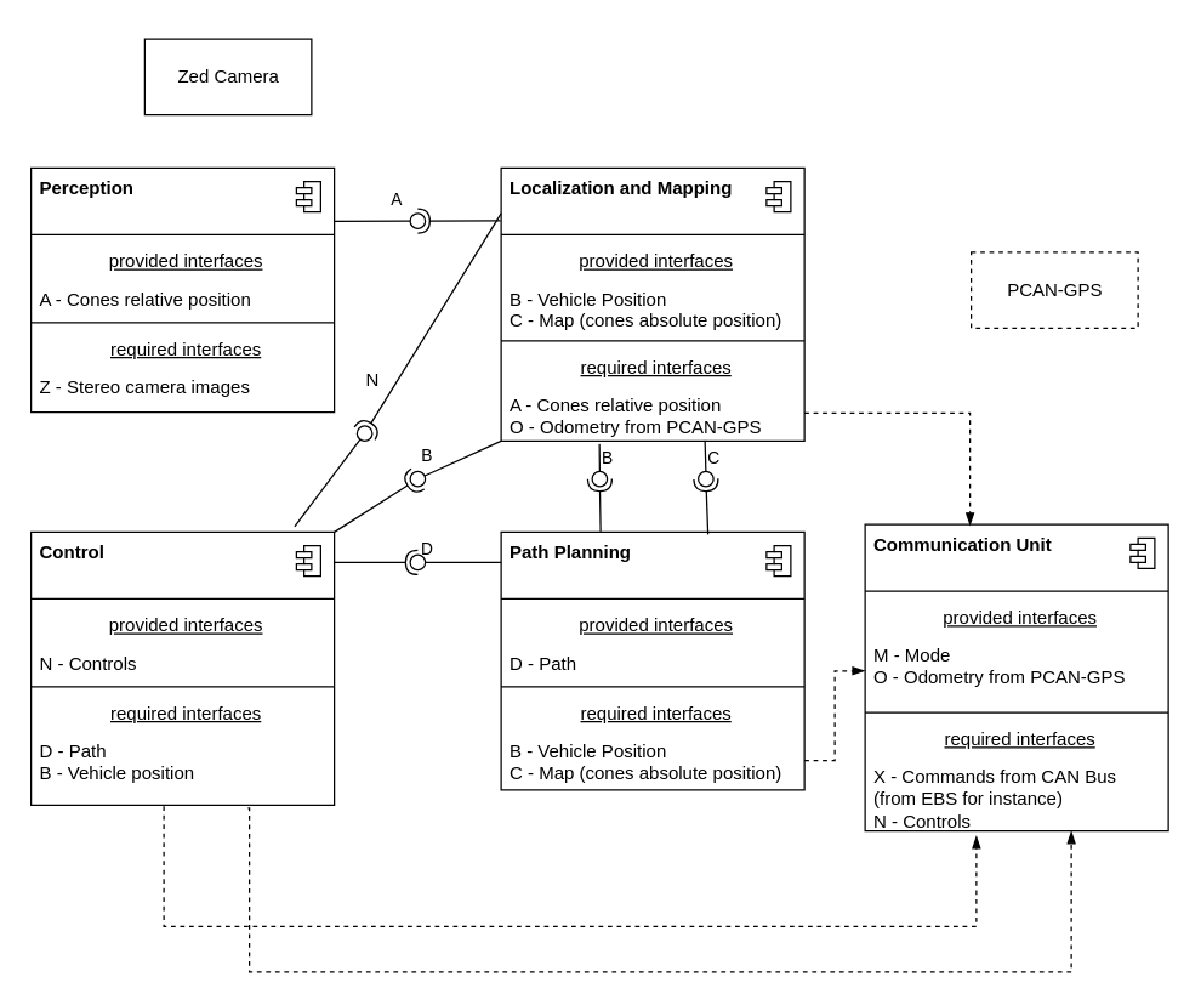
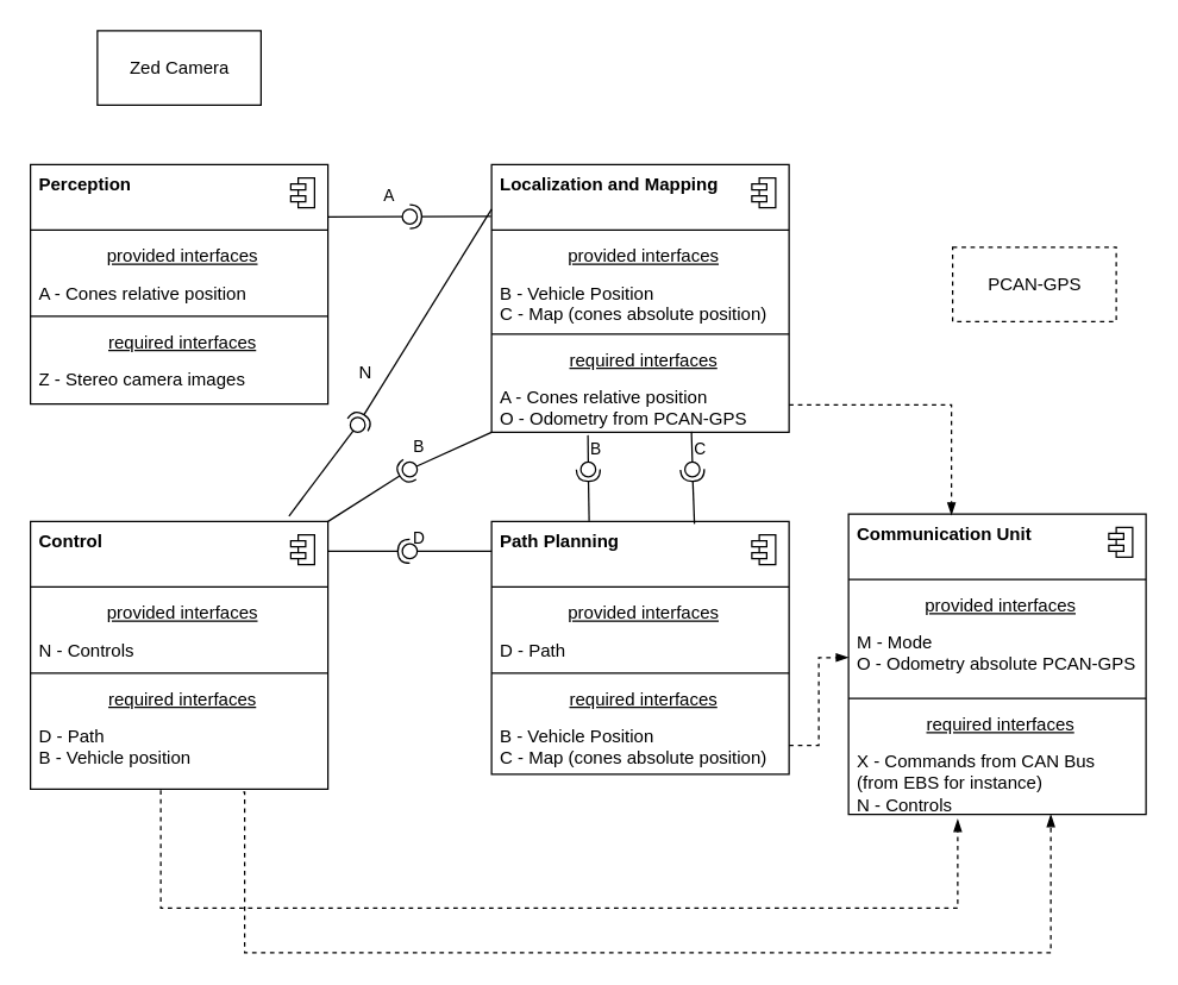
  <mxCell id="0" />
  <mxCell id="1" parent="0" />
  <mxCell id="2" value="" style="fontStyle=1;align=center;verticalAlign=top;childLayout=stackLayout;horizontal=1;horizontalStack=0;resizeParent=1;resizeParentMax=0;resizeLast=0;marginBottom=0;" parent="1" vertex="1"><mxGeometry x="20" y="110" width="200" height="161" as="geometry" /></mxCell>
  <mxCell id="3" value="&lt;b&gt;Perception&lt;/b&gt;" style="html=1;align=left;spacingLeft=4;verticalAlign=top;strokeColor=none;fillColor=none;" parent="2" vertex="1"><mxGeometry width="200" height="40" as="geometry" /></mxCell>
  <mxCell id="4" value="" style="shape=module;jettyWidth=10;jettyHeight=4;" parent="3" vertex="1"><mxGeometry x="1" width="16" height="20" relative="1" as="geometry"><mxPoint x="-25" y="9" as="offset" /></mxGeometry></mxCell>
  <mxCell id="5" value="" style="line;strokeWidth=1;fillColor=none;align=left;verticalAlign=middle;spacingTop=-1;spacingLeft=3;spacingRight=3;rotatable=0;labelPosition=right;points=[];portConstraint=eastwest;" parent="2" vertex="1"><mxGeometry y="40" width="200" height="8" as="geometry" /></mxCell>
  <mxCell id="6" value="&lt;u&gt;provided interfaces&lt;/u&gt;" style="html=1;align=center;spacingLeft=4;verticalAlign=top;strokeColor=none;fillColor=none;" parent="2" vertex="1"><mxGeometry y="48" width="200" height="25" as="geometry" /></mxCell>
  <mxCell id="7" value="A - Cones relative position" style="html=1;align=left;spacingLeft=4;verticalAlign=top;strokeColor=none;fillColor=none;" parent="2" vertex="1"><mxGeometry y="73" width="200" height="25" as="geometry" /></mxCell>
  <mxCell id="8" value="" style="line;strokeWidth=1;fillColor=none;align=left;verticalAlign=middle;spacingTop=-1;spacingLeft=3;spacingRight=3;rotatable=0;labelPosition=right;points=[];portConstraint=eastwest;" parent="2" vertex="1"><mxGeometry y="98" width="200" height="8" as="geometry" /></mxCell>
  <mxCell id="9" value="&lt;u&gt;required interfaces&lt;/u&gt;" style="html=1;align=center;spacingLeft=4;verticalAlign=top;strokeColor=none;fillColor=none;" parent="2" vertex="1"><mxGeometry y="106" width="200" height="25" as="geometry" /></mxCell>
  <mxCell id="10" value="Z - Stereo camera images" style="html=1;align=left;spacingLeft=4;verticalAlign=top;strokeColor=none;fillColor=none;" parent="2" vertex="1"><mxGeometry y="131" width="200" height="30" as="geometry" /></mxCell>
  <mxCell id="11" value="" style="fontStyle=1;align=center;verticalAlign=top;childLayout=stackLayout;horizontal=1;horizontalStack=0;resizeParent=1;resizeParentMax=0;resizeLast=0;marginBottom=0;" parent="1" vertex="1"><mxGeometry x="330" y="110" width="200" height="180" as="geometry" /></mxCell>
  <mxCell id="12" value="&lt;b&gt;Localization and Mapping&lt;/b&gt;" style="html=1;align=left;spacingLeft=4;verticalAlign=top;strokeColor=none;fillColor=none;" parent="11" vertex="1"><mxGeometry width="200" height="40" as="geometry" /></mxCell>
  <mxCell id="13" value="" style="shape=module;jettyWidth=10;jettyHeight=4;" parent="12" vertex="1"><mxGeometry x="1" width="16" height="20" relative="1" as="geometry"><mxPoint x="-25" y="9" as="offset" /></mxGeometry></mxCell>
  <mxCell id="14" value="" style="line;strokeWidth=1;fillColor=none;align=left;verticalAlign=middle;spacingTop=-1;spacingLeft=3;spacingRight=3;rotatable=0;labelPosition=right;points=[];portConstraint=eastwest;" parent="11" vertex="1"><mxGeometry y="40" width="200" height="8" as="geometry" /></mxCell>
  <mxCell id="15" value="&lt;u&gt;provided interfaces&lt;/u&gt;" style="html=1;align=center;spacingLeft=4;verticalAlign=top;strokeColor=none;fillColor=none;" parent="11" vertex="1"><mxGeometry y="48" width="200" height="25" as="geometry" /></mxCell>
  <mxCell id="16" value="B - Vehicle Position&lt;br&gt;C - Map (cones absolute position)" style="html=1;align=left;spacingLeft=4;verticalAlign=top;strokeColor=none;fillColor=none;" parent="11" vertex="1"><mxGeometry y="73" width="200" height="37" as="geometry" /></mxCell>
  <mxCell id="17" value="" style="line;strokeWidth=1;fillColor=none;align=left;verticalAlign=middle;spacingTop=-1;spacingLeft=3;spacingRight=3;rotatable=0;labelPosition=right;points=[];portConstraint=eastwest;" parent="11" vertex="1"><mxGeometry y="110" width="200" height="8" as="geometry" /></mxCell>
  <mxCell id="18" value="&lt;u&gt;required interfaces&lt;/u&gt;" style="html=1;align=center;spacingLeft=4;verticalAlign=top;strokeColor=none;fillColor=none;" parent="11" vertex="1"><mxGeometry y="118" width="200" height="25" as="geometry" /></mxCell>
  <mxCell id="19" value="A - Cones relative position&lt;br&gt;O - Odometry from PCAN-GPS" style="html=1;align=left;spacingLeft=4;verticalAlign=top;strokeColor=none;fillColor=none;" parent="11" vertex="1"><mxGeometry y="143" width="200" height="37" as="geometry" /></mxCell>
  <mxCell id="20" value="" style="fontStyle=1;align=center;verticalAlign=top;childLayout=stackLayout;horizontal=1;horizontalStack=0;resizeParent=1;resizeParentMax=0;resizeLast=0;marginBottom=0;" parent="1" vertex="1"><mxGeometry x="20" y="350" width="200" height="180" as="geometry" /></mxCell>
  <mxCell id="21" value="&lt;b&gt;Control&lt;/b&gt;" style="html=1;align=left;spacingLeft=4;verticalAlign=top;strokeColor=none;fillColor=none;" parent="20" vertex="1"><mxGeometry width="200" height="40" as="geometry" /></mxCell>
  <mxCell id="22" value="" style="shape=module;jettyWidth=10;jettyHeight=4;" parent="21" vertex="1"><mxGeometry x="1" width="16" height="20" relative="1" as="geometry"><mxPoint x="-25" y="9" as="offset" /></mxGeometry></mxCell>
  <mxCell id="23" value="" style="line;strokeWidth=1;fillColor=none;align=left;verticalAlign=middle;spacingTop=-1;spacingLeft=3;spacingRight=3;rotatable=0;labelPosition=right;points=[];portConstraint=eastwest;" parent="20" vertex="1"><mxGeometry y="40" width="200" height="8" as="geometry" /></mxCell>
  <mxCell id="24" value="&lt;u&gt;provided interfaces&lt;/u&gt;" style="html=1;align=center;spacingLeft=4;verticalAlign=top;strokeColor=none;fillColor=none;" parent="20" vertex="1"><mxGeometry y="48" width="200" height="25" as="geometry" /></mxCell>
  <mxCell id="25" value="N - Controls" style="html=1;align=left;spacingLeft=4;verticalAlign=top;strokeColor=none;fillColor=none;" parent="20" vertex="1"><mxGeometry y="73" width="200" height="25" as="geometry" /></mxCell>
  <mxCell id="26" value="" style="line;strokeWidth=1;fillColor=none;align=left;verticalAlign=middle;spacingTop=-1;spacingLeft=3;spacingRight=3;rotatable=0;labelPosition=right;points=[];portConstraint=eastwest;" parent="20" vertex="1"><mxGeometry y="98" width="200" height="8" as="geometry" /></mxCell>
  <mxCell id="27" value="&lt;u&gt;required interfaces&lt;/u&gt;" style="html=1;align=center;spacingLeft=4;verticalAlign=top;strokeColor=none;fillColor=none;" parent="20" vertex="1"><mxGeometry y="106" width="200" height="25" as="geometry" /></mxCell>
  <mxCell id="28" value="D - Path&amp;nbsp;&lt;br&gt;B - Vehicle position" style="html=1;align=left;spacingLeft=4;verticalAlign=top;strokeColor=none;fillColor=none;" parent="20" vertex="1"><mxGeometry y="131" width="200" height="49" as="geometry" /></mxCell>
  <mxCell id="29" value="" style="fontStyle=1;align=center;verticalAlign=top;childLayout=stackLayout;horizontal=1;horizontalStack=0;resizeParent=1;resizeParentMax=0;resizeLast=0;marginBottom=0;" parent="1" vertex="1"><mxGeometry x="330" y="350" width="200" height="170" as="geometry" /></mxCell>
  <mxCell id="30" value="&lt;b&gt;Path Planning&lt;/b&gt;" style="html=1;align=left;spacingLeft=4;verticalAlign=top;strokeColor=none;fillColor=none;" parent="29" vertex="1"><mxGeometry width="200" height="40" as="geometry" /></mxCell>
  <mxCell id="31" value="" style="shape=module;jettyWidth=10;jettyHeight=4;" parent="30" vertex="1"><mxGeometry x="1" width="16" height="20" relative="1" as="geometry"><mxPoint x="-25" y="9" as="offset" /></mxGeometry></mxCell>
  <mxCell id="32" value="" style="line;strokeWidth=1;fillColor=none;align=left;verticalAlign=middle;spacingTop=-1;spacingLeft=3;spacingRight=3;rotatable=0;labelPosition=right;points=[];portConstraint=eastwest;" parent="29" vertex="1"><mxGeometry y="40" width="200" height="8" as="geometry" /></mxCell>
  <mxCell id="33" value="&lt;u&gt;provided interfaces&lt;/u&gt;" style="html=1;align=center;spacingLeft=4;verticalAlign=top;strokeColor=none;fillColor=none;" parent="29" vertex="1"><mxGeometry y="48" width="200" height="25" as="geometry" /></mxCell>
  <mxCell id="34" value="D - Path" style="html=1;align=left;spacingLeft=4;verticalAlign=top;strokeColor=none;fillColor=none;" parent="29" vertex="1"><mxGeometry y="73" width="200" height="25" as="geometry" /></mxCell>
  <mxCell id="35" value="" style="line;strokeWidth=1;fillColor=none;align=left;verticalAlign=middle;spacingTop=-1;spacingLeft=3;spacingRight=3;rotatable=0;labelPosition=right;points=[];portConstraint=eastwest;" parent="29" vertex="1"><mxGeometry y="98" width="200" height="8" as="geometry" /></mxCell>
  <mxCell id="36" value="&lt;u&gt;required interfaces&lt;/u&gt;" style="html=1;align=center;spacingLeft=4;verticalAlign=top;strokeColor=none;fillColor=none;" parent="29" vertex="1"><mxGeometry y="106" width="200" height="25" as="geometry" /></mxCell>
  <mxCell id="37" value="B - Vehicle Position&lt;br&gt;C - Map (cones absolute position)" style="html=1;align=left;spacingLeft=4;verticalAlign=top;strokeColor=none;fillColor=none;" parent="29" vertex="1"><mxGeometry y="131" width="200" height="39" as="geometry" /></mxCell>
- <mxCell id="38" value="Zed Camera" style="html=1;" parent="1" vertex="1"><mxGeometry x="95" y="25" width="110" height="50" as="geometry" /></mxCell>
+ <mxCell id="38" value="Zed Camera" style="html=1;" parent="1" vertex="1"><mxGeometry x="65" y="20" width="110" height="50" as="geometry" /></mxCell>
  <mxCell id="39" value="PCAN-GPS" style="html=1;dashed=1;" parent="1" vertex="1"><mxGeometry x="640" y="165.5" width="110" height="50" as="geometry" /></mxCell>
  <mxCell id="40" value="" style="rounded=0;orthogonalLoop=1;jettySize=auto;html=1;endArrow=none;endFill=0;sketch=0;sourcePerimeterSpacing=0;targetPerimeterSpacing=0;exitX=1;exitY=0.88;exitDx=0;exitDy=0;exitPerimeter=0;" parent="1" source="3" target="43" edge="1"><mxGeometry relative="1" as="geometry"><mxPoint x="255" y="145" as="sourcePoint" /></mxGeometry></mxCell>
  <mxCell id="41" value="A" style="edgeLabel;html=1;align=center;verticalAlign=middle;resizable=0;points=[];" parent="40" vertex="1" connectable="0"><mxGeometry x="0.312" y="-2" relative="1" as="geometry"><mxPoint x="7" y="-17" as="offset" /></mxGeometry></mxCell>
  <mxCell id="42" value="" style="rounded=0;orthogonalLoop=1;jettySize=auto;html=1;endArrow=halfCircle;endFill=0;entryX=0.5;entryY=0.5;endSize=6;strokeWidth=1;sketch=0;exitX=-0.002;exitY=0.87;exitDx=0;exitDy=0;exitPerimeter=0;" parent="1" source="12" target="43" edge="1"><mxGeometry relative="1" as="geometry"><mxPoint x="295" y="145" as="sourcePoint" /></mxGeometry></mxCell>
  <mxCell id="43" value="" style="ellipse;whiteSpace=wrap;html=1;align=center;aspect=fixed;resizable=0;points=[];outlineConnect=0;sketch=0;" parent="1" vertex="1"><mxGeometry x="270" y="140" width="10" height="10" as="geometry" /></mxCell>
  <mxCell id="44" value="" style="rounded=0;orthogonalLoop=1;jettySize=auto;html=1;endArrow=none;endFill=0;sketch=0;sourcePerimeterSpacing=0;targetPerimeterSpacing=0;exitX=0.672;exitY=0.989;exitDx=0;exitDy=0;exitPerimeter=0;" parent="1" source="19" target="47" edge="1"><mxGeometry relative="1" as="geometry"><mxPoint x="445" y="315" as="sourcePoint" /></mxGeometry></mxCell>
  <mxCell id="45" value="C" style="edgeLabel;html=1;align=center;verticalAlign=middle;resizable=0;points=[];" parent="44" vertex="1" connectable="0"><mxGeometry x="-0.246" y="-1" relative="1" as="geometry"><mxPoint x="6" y="3" as="offset" /></mxGeometry></mxCell>
  <mxCell id="46" value="" style="rounded=0;orthogonalLoop=1;jettySize=auto;html=1;endArrow=halfCircle;endFill=0;entryX=0.5;entryY=0.5;endSize=6;strokeWidth=1;sketch=0;exitX=0.682;exitY=0.04;exitDx=0;exitDy=0;exitPerimeter=0;" parent="1" source="30" target="47" edge="1"><mxGeometry relative="1" as="geometry"><mxPoint x="485" y="315" as="sourcePoint" /></mxGeometry></mxCell>
  <mxCell id="47" value="" style="ellipse;whiteSpace=wrap;html=1;align=center;aspect=fixed;resizable=0;points=[];outlineConnect=0;sketch=0;" parent="1" vertex="1"><mxGeometry x="460" y="310" width="10" height="10" as="geometry" /></mxCell>
  <mxCell id="48" value="" style="rounded=0;orthogonalLoop=1;jettySize=auto;html=1;endArrow=none;endFill=0;sketch=0;sourcePerimeterSpacing=0;targetPerimeterSpacing=0;exitX=0.324;exitY=1.054;exitDx=0;exitDy=0;exitPerimeter=0;" parent="1" source="19" target="51" edge="1"><mxGeometry relative="1" as="geometry"><mxPoint x="375" y="315" as="sourcePoint" /></mxGeometry></mxCell>
  <mxCell id="49" value="B" style="edgeLabel;html=1;align=center;verticalAlign=middle;resizable=0;points=[];" parent="48" vertex="1" connectable="0"><mxGeometry x="0.421" y="-1" relative="1" as="geometry"><mxPoint x="6" y="-5" as="offset" /></mxGeometry></mxCell>
  <mxCell id="50" value="" style="rounded=0;orthogonalLoop=1;jettySize=auto;html=1;endArrow=halfCircle;endFill=0;entryX=0.5;entryY=0.5;endSize=6;strokeWidth=1;sketch=0;exitX=0.328;exitY=-0.01;exitDx=0;exitDy=0;exitPerimeter=0;" parent="1" source="30" target="51" edge="1"><mxGeometry relative="1" as="geometry"><mxPoint x="415" y="315" as="sourcePoint" /></mxGeometry></mxCell>
  <mxCell id="51" value="" style="ellipse;whiteSpace=wrap;html=1;align=center;aspect=fixed;resizable=0;points=[];outlineConnect=0;sketch=0;" parent="1" vertex="1"><mxGeometry x="390" y="310" width="10" height="10" as="geometry" /></mxCell>
  <mxCell id="52" value="" style="rounded=0;orthogonalLoop=1;jettySize=auto;html=1;endArrow=none;endFill=0;sketch=0;sourcePerimeterSpacing=0;targetPerimeterSpacing=0;exitX=0;exitY=1;exitDx=0;exitDy=0;" parent="1" source="19" target="55" edge="1"><mxGeometry relative="1" as="geometry"><mxPoint x="255" y="315" as="sourcePoint" /></mxGeometry></mxCell>
  <mxCell id="53" value="B" style="edgeLabel;html=1;align=center;verticalAlign=middle;resizable=0;points=[];" parent="52" vertex="1" connectable="0"><mxGeometry x="0.712" relative="1" as="geometry"><mxPoint x="-7" y="-10" as="offset" /></mxGeometry></mxCell>
  <mxCell id="54" value="" style="rounded=0;orthogonalLoop=1;jettySize=auto;html=1;endArrow=halfCircle;endFill=0;entryX=0.5;entryY=0.5;endSize=6;strokeWidth=1;sketch=0;exitX=1;exitY=0;exitDx=0;exitDy=0;" parent="1" source="21" target="55" edge="1"><mxGeometry relative="1" as="geometry"><mxPoint x="295" y="315" as="sourcePoint" /></mxGeometry></mxCell>
  <mxCell id="55" value="" style="ellipse;whiteSpace=wrap;html=1;align=center;aspect=fixed;resizable=0;points=[];outlineConnect=0;sketch=0;" parent="1" vertex="1"><mxGeometry x="270" y="310" width="10" height="10" as="geometry" /></mxCell>
  <mxCell id="56" value="" style="rounded=0;orthogonalLoop=1;jettySize=auto;html=1;endArrow=none;endFill=0;sketch=0;sourcePerimeterSpacing=0;targetPerimeterSpacing=0;exitX=0;exitY=0.5;exitDx=0;exitDy=0;" parent="1" source="30" target="59" edge="1"><mxGeometry relative="1" as="geometry"><mxPoint x="255" y="370" as="sourcePoint" /></mxGeometry></mxCell>
  <mxCell id="57" value="D" style="edgeLabel;html=1;align=center;verticalAlign=middle;resizable=0;points=[];" parent="56" vertex="1" connectable="0"><mxGeometry x="0.627" y="-1" relative="1" as="geometry"><mxPoint x="-9" y="-9" as="offset" /></mxGeometry></mxCell>
  <mxCell id="58" value="" style="rounded=0;orthogonalLoop=1;jettySize=auto;html=1;endArrow=halfCircle;endFill=0;entryX=0.5;entryY=0.5;endSize=6;strokeWidth=1;sketch=0;exitX=1;exitY=0.5;exitDx=0;exitDy=0;" parent="1" source="21" target="59" edge="1"><mxGeometry relative="1" as="geometry"><mxPoint x="295" y="370" as="sourcePoint" /></mxGeometry></mxCell>
  <mxCell id="59" value="" style="ellipse;whiteSpace=wrap;html=1;align=center;aspect=fixed;resizable=0;points=[];outlineConnect=0;sketch=0;" parent="1" vertex="1"><mxGeometry x="270" y="365" width="10" height="10" as="geometry" /></mxCell>
  <mxCell id="60" value="" style="rounded=0;orthogonalLoop=1;jettySize=auto;html=1;endArrow=none;endFill=0;sketch=0;sourcePerimeterSpacing=0;targetPerimeterSpacing=0;exitX=0.869;exitY=-0.091;exitDx=0;exitDy=0;exitPerimeter=0;" parent="1" source="21" target="62" edge="1"><mxGeometry relative="1" as="geometry"><mxPoint x="220" y="295" as="sourcePoint" /></mxGeometry></mxCell>
  <mxCell id="61" value="" style="rounded=0;orthogonalLoop=1;jettySize=auto;html=1;endArrow=halfCircle;endFill=0;entryX=0.5;entryY=0.5;endSize=6;strokeWidth=1;sketch=0;exitX=0;exitY=0.75;exitDx=0;exitDy=0;" parent="1" source="12" target="62" edge="1"><mxGeometry relative="1" as="geometry"><mxPoint x="260" y="295" as="sourcePoint" /></mxGeometry></mxCell>
  <mxCell id="62" value="" style="ellipse;whiteSpace=wrap;html=1;align=center;aspect=fixed;resizable=0;points=[];outlineConnect=0;sketch=0;" parent="1" vertex="1"><mxGeometry x="235" y="280" width="10" height="10" as="geometry" /></mxCell>
  <mxCell id="63" value="N" style="text;html=1;align=center;verticalAlign=middle;resizable=0;points=[];autosize=1;strokeColor=none;fillColor=none;" parent="1" vertex="1"><mxGeometry x="230" y="235" width="30" height="30" as="geometry" /></mxCell>
  <mxCell id="64" value="" style="fontStyle=1;align=center;verticalAlign=top;childLayout=stackLayout;horizontal=1;horizontalStack=0;resizeParent=1;resizeParentMax=0;resizeLast=0;marginBottom=0;" parent="1" vertex="1"><mxGeometry x="570" y="345" width="200" height="202" as="geometry" /></mxCell>
  <mxCell id="65" value="&lt;b&gt;Communication Unit&lt;/b&gt;" style="html=1;align=left;spacingLeft=4;verticalAlign=top;strokeColor=none;fillColor=none;" parent="64" vertex="1"><mxGeometry width="200" height="40" as="geometry" /></mxCell>
  <mxCell id="66" value="" style="shape=module;jettyWidth=10;jettyHeight=4;" parent="65" vertex="1"><mxGeometry x="1" width="16" height="20" relative="1" as="geometry"><mxPoint x="-25" y="9" as="offset" /></mxGeometry></mxCell>
  <mxCell id="67" value="" style="line;strokeWidth=1;fillColor=none;align=left;verticalAlign=middle;spacingTop=-1;spacingLeft=3;spacingRight=3;rotatable=0;labelPosition=right;points=[];portConstraint=eastwest;" parent="64" vertex="1"><mxGeometry y="40" width="200" height="8" as="geometry" /></mxCell>
  <mxCell id="68" value="&lt;u&gt;provided interfaces&lt;/u&gt;" style="html=1;align=center;spacingLeft=4;verticalAlign=top;strokeColor=none;fillColor=none;" parent="64" vertex="1"><mxGeometry y="48" width="200" height="25" as="geometry" /></mxCell>
- <mxCell id="69" value="M - Mode&lt;br&gt;O - Odometry from PCAN-GPS" style="html=1;align=left;spacingLeft=4;verticalAlign=top;strokeColor=none;fillColor=none;" parent="64" vertex="1"><mxGeometry y="73" width="200" height="47" as="geometry" /></mxCell>
+ <mxCell id="69" value="M - Mode&lt;br&gt;O - Odometry absolute PCAN-GPS" style="html=1;align=left;spacingLeft=4;verticalAlign=top;strokeColor=none;fillColor=none;" parent="64" vertex="1"><mxGeometry y="73" width="200" height="47" as="geometry" /></mxCell>
  <mxCell id="70" value="" style="line;strokeWidth=1;fillColor=none;align=left;verticalAlign=middle;spacingTop=-1;spacingLeft=3;spacingRight=3;rotatable=0;labelPosition=right;points=[];portConstraint=eastwest;" parent="64" vertex="1"><mxGeometry y="120" width="200" height="8" as="geometry" /></mxCell>
  <mxCell id="71" value="&lt;u&gt;required interfaces&lt;/u&gt;" style="html=1;align=center;spacingLeft=4;verticalAlign=top;strokeColor=none;fillColor=none;" parent="64" vertex="1"><mxGeometry y="128" width="200" height="25" as="geometry" /></mxCell>
  <mxCell id="72" value="X - Commands from CAN Bus &lt;br&gt;(from EBS for instance)&lt;br&gt;N - Controls" style="html=1;align=left;spacingLeft=4;verticalAlign=top;strokeColor=none;fillColor=none;" parent="64" vertex="1"><mxGeometry y="153" width="200" height="49" as="geometry" /></mxCell>
  <mxCell id="73" style="edgeStyle=orthogonalEdgeStyle;rounded=0;orthogonalLoop=1;jettySize=auto;html=1;entryX=0.367;entryY=1.065;entryDx=0;entryDy=0;entryPerimeter=0;dashed=1;endArrow=blockThin;endFill=1;exitX=0.438;exitY=1.014;exitDx=0;exitDy=0;exitPerimeter=0;" parent="1" source="28" target="72" edge="1"><mxGeometry relative="1" as="geometry"><mxPoint x="395" y="640" as="sourcePoint" /><mxPoint x="751" y="332" as="targetPoint" /><Array as="points"><mxPoint x="108" y="610" /><mxPoint x="643" y="610" /></Array></mxGeometry></mxCell>
  <mxCell id="74" style="edgeStyle=orthogonalEdgeStyle;rounded=0;orthogonalLoop=1;jettySize=auto;html=1;entryX=0;entryY=0.5;entryDx=0;entryDy=0;dashed=1;endArrow=blockThin;endFill=1;" parent="1" source="37" target="69" edge="1"><mxGeometry relative="1" as="geometry"><mxPoint x="405" y="650" as="sourcePoint" /><mxPoint x="761" y="342" as="targetPoint" /></mxGeometry></mxCell>
  <mxCell id="75" style="edgeStyle=orthogonalEdgeStyle;rounded=0;orthogonalLoop=1;jettySize=auto;html=1;entryX=0.346;entryY=0.017;entryDx=0;entryDy=0;entryPerimeter=0;dashed=1;endArrow=blockThin;endFill=1;" parent="1" source="19" target="65" edge="1"><mxGeometry relative="1" as="geometry" /></mxCell>
  <mxCell id="76" style="edgeStyle=orthogonalEdgeStyle;rounded=0;orthogonalLoop=1;jettySize=auto;html=1;entryX=0.68;entryY=1;entryDx=0;entryDy=0;entryPerimeter=0;exitX=0.715;exitY=1.041;exitDx=0;exitDy=0;exitPerimeter=0;dashed=1;endArrow=blockThin;endFill=1;" edge="1" parent="1" source="28" target="72"><mxGeometry relative="1" as="geometry"><Array as="points"><mxPoint x="164" y="532" /><mxPoint x="164" y="640" /><mxPoint x="706" y="640" /></Array></mxGeometry></mxCell>
